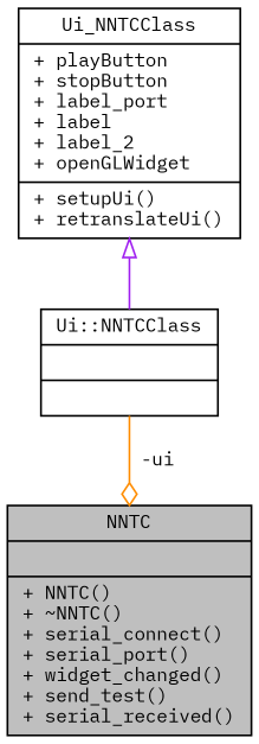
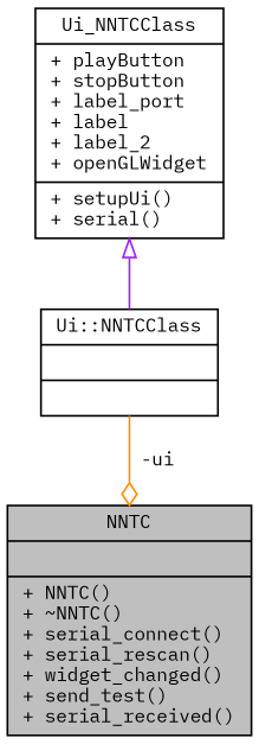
  digraph {
    fontname="IBM Plex Mono"
    node [color=black fillcolor=white fontname="IBM Plex Mono" fontsize=10 shape=record style=filled]
    edge [fontname="IBM Plex Mono" fontsize=10 labelfontname=Helvetica labelfontsize=10 style=solid]
-   n1 [fillcolor=grey75 fontcolor=black height=0.2 label="{NNTC\n||+ NNTC()\l+ ~NNTC()\l+ serial_connect()\l+ serial_port()\l+ widget_changed()\l+ send_test()\l+ serial_received()\l}" width=0.4]
+   n1 [fillcolor=grey75 fontcolor=black height=0.2 label="{NNTC\n||+ NNTC()\l+ ~NNTC()\l+ serial_connect()\l+ serial_rescan()\l+ widget_changed()\l+ send_test()\l+ serial_received()\l}" width=0.4]
    n2 [height=0.2 label="{Ui::NNTCClass\n||}" width=0.4]
-   n3 [height=0.2 label="{Ui_NNTCClass\n|+ playButton\l+ stopButton\l+ label_port\l+ label\l+ label_2\l+ openGLWidget\l|+ setupUi()\l+ retranslateUi()\l}" width=0.4]
+   n3 [height=0.2 label="{Ui_NNTCClass\n|+ playButton\l+ stopButton\l+ label_port\l+ label\l+ label_2\l+ openGLWidget\l|+ setupUi()\l+ serial()\l}" width=0.4]
    n2 -> n1 [arrowhead=odiamond color=darkorange label=" -ui"]
    n3 -> n2 [arrowtail=onormal color=purple dir=back]
  }
